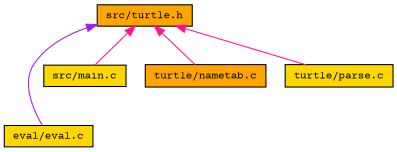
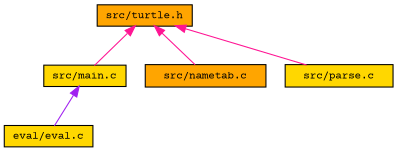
  digraph {
    fontname="Courier Prime"
    node [color=black fillcolor=gold fontname="Courier Prime" fontsize=10 shape=record style=filled]
    edge [color=deeppink dir=back fontname="Courier Prime" fontsize=10 labelfontname="LiberationSans-Regular.ttf" labelfontsize=10 style=solid]
    n1 [fillcolor=orange fontcolor=black height=0.2 label="src/turtle.h" width=0.4]
    n2 [height=0.2 label="eval/eval.c" width=0.4]
    n3 [height=0.2 label="src/main.c" width=0.4]
-   n4 [fillcolor=orange height=0.2 label="turtle/nametab.c" width=0.4]
-   n5 [height=0.2 label="turtle/parse.c" width=0.4]
-   n1 -> n2 [color=purple]
+   n4 [fillcolor=orange height=0.2 label="src/nametab.c" width=0.4]
+   n5 [height=0.2 label="src/parse.c" width=0.4]
+   n3 -> n2 [color=purple]
    n1 -> n3
    n1 -> n4
    n1 -> n5
  }
